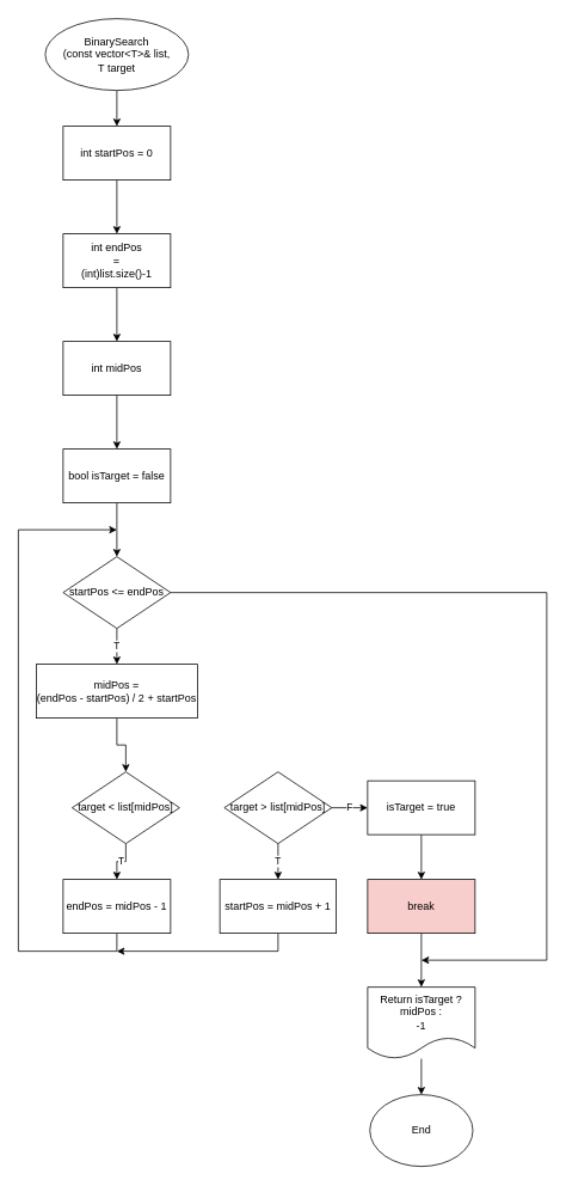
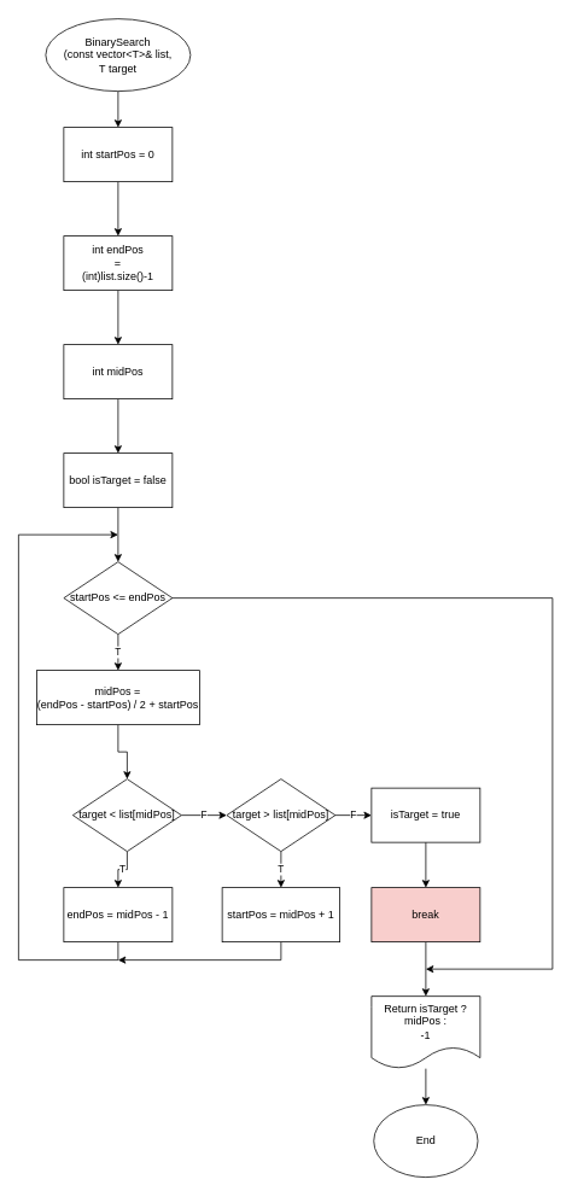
  <mxCell id="0" />
  <mxCell id="1" parent="0" />
  <mxCell id="2" style="edgeStyle=orthogonalEdgeStyle;rounded=0;orthogonalLoop=1;jettySize=auto;html=1;entryX=0.5;entryY=0;entryDx=0;entryDy=0;" edge="1" parent="1" source="3" target="5"><mxGeometry relative="1" as="geometry" /></mxCell>
  <mxCell id="3" value="BinarySearch&lt;br&gt;(const vector&amp;lt;T&amp;gt;&amp;amp; list,&lt;br&gt;T target" style="ellipse;whiteSpace=wrap;html=1;" vertex="1" parent="1"><mxGeometry x="50" y="20" width="160" height="80" as="geometry" /></mxCell>
  <mxCell id="4" style="edgeStyle=orthogonalEdgeStyle;rounded=0;orthogonalLoop=1;jettySize=auto;html=1;entryX=0.5;entryY=0;entryDx=0;entryDy=0;" edge="1" parent="1" source="5" target="7"><mxGeometry relative="1" as="geometry" /></mxCell>
  <mxCell id="5" value="int startPos = 0" style="rounded=0;whiteSpace=wrap;html=1;" vertex="1" parent="1"><mxGeometry x="70" y="140" width="120" height="60" as="geometry" /></mxCell>
  <mxCell id="6" style="edgeStyle=orthogonalEdgeStyle;rounded=0;orthogonalLoop=1;jettySize=auto;html=1;" edge="1" parent="1" source="7" target="9"><mxGeometry relative="1" as="geometry" /></mxCell>
  <mxCell id="7" value="int endPos&lt;br&gt;=&lt;br&gt;(int)list.size()-1" style="rounded=0;whiteSpace=wrap;html=1;" vertex="1" parent="1"><mxGeometry x="70" y="260" width="120" height="60" as="geometry" /></mxCell>
  <mxCell id="8" style="edgeStyle=orthogonalEdgeStyle;rounded=0;orthogonalLoop=1;jettySize=auto;html=1;" edge="1" parent="1" source="9" target="11"><mxGeometry relative="1" as="geometry" /></mxCell>
  <mxCell id="9" value="int midPos" style="rounded=0;whiteSpace=wrap;html=1;" vertex="1" parent="1"><mxGeometry x="70" y="380" width="120" height="60" as="geometry" /></mxCell>
  <mxCell id="10" style="edgeStyle=orthogonalEdgeStyle;rounded=0;orthogonalLoop=1;jettySize=auto;html=1;entryX=0.5;entryY=0;entryDx=0;entryDy=0;" edge="1" parent="1" source="11" target="16"><mxGeometry relative="1" as="geometry" /></mxCell>
  <mxCell id="11" value="bool isTarget = false" style="rounded=0;whiteSpace=wrap;html=1;" vertex="1" parent="1"><mxGeometry x="70" y="500" width="120" height="60" as="geometry" /></mxCell>
  <mxCell id="12" style="edgeStyle=orthogonalEdgeStyle;rounded=0;orthogonalLoop=1;jettySize=auto;html=1;entryX=0.5;entryY=0;entryDx=0;entryDy=0;" edge="1" parent="1" source="13" target="21"><mxGeometry relative="1" as="geometry" /></mxCell>
  <mxCell id="13" value="midPos =&lt;br&gt;(endPos - startPos) / 2 + startPos" style="rounded=0;whiteSpace=wrap;html=1;" vertex="1" parent="1"><mxGeometry x="40" y="740" width="180" height="60" as="geometry" /></mxCell>
  <mxCell id="14" value="T" style="edgeStyle=orthogonalEdgeStyle;rounded=0;orthogonalLoop=1;jettySize=auto;html=1;entryX=0.5;entryY=0;entryDx=0;entryDy=0;" edge="1" parent="1" source="16" target="13"><mxGeometry relative="1" as="geometry" /></mxCell>
  <mxCell id="15" style="edgeStyle=orthogonalEdgeStyle;rounded=0;orthogonalLoop=1;jettySize=auto;html=1;" edge="1" parent="1" source="16"><mxGeometry relative="1" as="geometry"><mxPoint x="470" y="1070" as="targetPoint" /><Array as="points"><mxPoint x="610" y="660" /><mxPoint x="610" y="1070" /></Array></mxGeometry></mxCell>
  <mxCell id="16" value="startPos &amp;lt;= endPos" style="rhombus;whiteSpace=wrap;html=1;" vertex="1" parent="1"><mxGeometry x="70" y="620" width="120" height="80" as="geometry" /></mxCell>
  <mxCell id="17" style="edgeStyle=orthogonalEdgeStyle;rounded=0;orthogonalLoop=1;jettySize=auto;html=1;exitX=0.5;exitY=1;exitDx=0;exitDy=0;" edge="1" parent="1" source="18"><mxGeometry relative="1" as="geometry"><mxPoint x="130" y="590" as="targetPoint" /><Array as="points"><mxPoint x="130" y="1060" /><mxPoint x="20" y="1060" /><mxPoint x="20" y="590" /></Array></mxGeometry></mxCell>
  <mxCell id="18" value="endPos = midPos - 1" style="rounded=0;whiteSpace=wrap;html=1;" vertex="1" parent="1"><mxGeometry x="70" y="980" width="120" height="60" as="geometry" /></mxCell>
  <mxCell id="19" value="T" style="edgeStyle=orthogonalEdgeStyle;rounded=0;orthogonalLoop=1;jettySize=auto;html=1;entryX=0.5;entryY=0;entryDx=0;entryDy=0;" edge="1" parent="1" source="21" target="18"><mxGeometry relative="1" as="geometry" /></mxCell>
+ <mxCell id="20" value="F" style="edgeStyle=orthogonalEdgeStyle;rounded=0;orthogonalLoop=1;jettySize=auto;html=1;" edge="1" parent="1" source="21" target="24"><mxGeometry relative="1" as="geometry" /></mxCell>
  <mxCell id="21" value="target &amp;lt; list[midPos]" style="rhombus;whiteSpace=wrap;html=1;" vertex="1" parent="1"><mxGeometry x="80" y="860" width="120" height="80" as="geometry" /></mxCell>
  <mxCell id="22" value="T" style="edgeStyle=orthogonalEdgeStyle;rounded=0;orthogonalLoop=1;jettySize=auto;html=1;entryX=0.5;entryY=0;entryDx=0;entryDy=0;" edge="1" parent="1" source="24" target="26"><mxGeometry relative="1" as="geometry" /></mxCell>
  <mxCell id="23" value="F" style="edgeStyle=orthogonalEdgeStyle;rounded=0;orthogonalLoop=1;jettySize=auto;html=1;" edge="1" parent="1" source="24" target="28"><mxGeometry relative="1" as="geometry" /></mxCell>
  <mxCell id="24" value="target &amp;gt; list[midPos]" style="rhombus;whiteSpace=wrap;html=1;" vertex="1" parent="1"><mxGeometry x="250" y="860" width="120" height="80" as="geometry" /></mxCell>
  <mxCell id="25" style="edgeStyle=orthogonalEdgeStyle;rounded=0;orthogonalLoop=1;jettySize=auto;html=1;" edge="1" parent="1" source="26"><mxGeometry relative="1" as="geometry"><mxPoint x="130" y="1060" as="targetPoint" /><Array as="points"><mxPoint x="310" y="1060" /></Array></mxGeometry></mxCell>
  <mxCell id="26" value="startPos = midPos + 1" style="rounded=0;whiteSpace=wrap;html=1;" vertex="1" parent="1"><mxGeometry x="245" y="980" width="130" height="60" as="geometry" /></mxCell>
  <mxCell id="27" style="edgeStyle=orthogonalEdgeStyle;rounded=0;orthogonalLoop=1;jettySize=auto;html=1;entryX=0.5;entryY=0;entryDx=0;entryDy=0;" edge="1" parent="1" source="28" target="30"><mxGeometry relative="1" as="geometry" /></mxCell>
  <mxCell id="28" value="isTarget = true" style="rounded=0;whiteSpace=wrap;html=1;" vertex="1" parent="1"><mxGeometry x="410" y="870" width="120" height="60" as="geometry" /></mxCell>
  <mxCell id="29" style="edgeStyle=orthogonalEdgeStyle;rounded=0;orthogonalLoop=1;jettySize=auto;html=1;" edge="1" parent="1" source="30" target="32"><mxGeometry relative="1" as="geometry" /></mxCell>
  <mxCell id="30" value="break" style="rounded=0;whiteSpace=wrap;html=1;fillColor=#f8cecc;" vertex="1" parent="1"><mxGeometry x="410" y="980" width="120" height="60" as="geometry" /></mxCell>
  <mxCell id="31" style="edgeStyle=orthogonalEdgeStyle;rounded=0;orthogonalLoop=1;jettySize=auto;html=1;entryX=0.5;entryY=0;entryDx=0;entryDy=0;" edge="1" parent="1" source="32" target="33"><mxGeometry relative="1" as="geometry" /></mxCell>
  <mxCell id="32" value="Return isTarget ? midPos :&lt;br&gt;-1" style="shape=document;whiteSpace=wrap;html=1;boundedLbl=1;" vertex="1" parent="1"><mxGeometry x="410" y="1100" width="120" height="80" as="geometry" /></mxCell>
  <mxCell id="33" value="End" style="ellipse;whiteSpace=wrap;html=1;" vertex="1" parent="1"><mxGeometry x="412.5" y="1220" width="115" height="80" as="geometry" /></mxCell>
